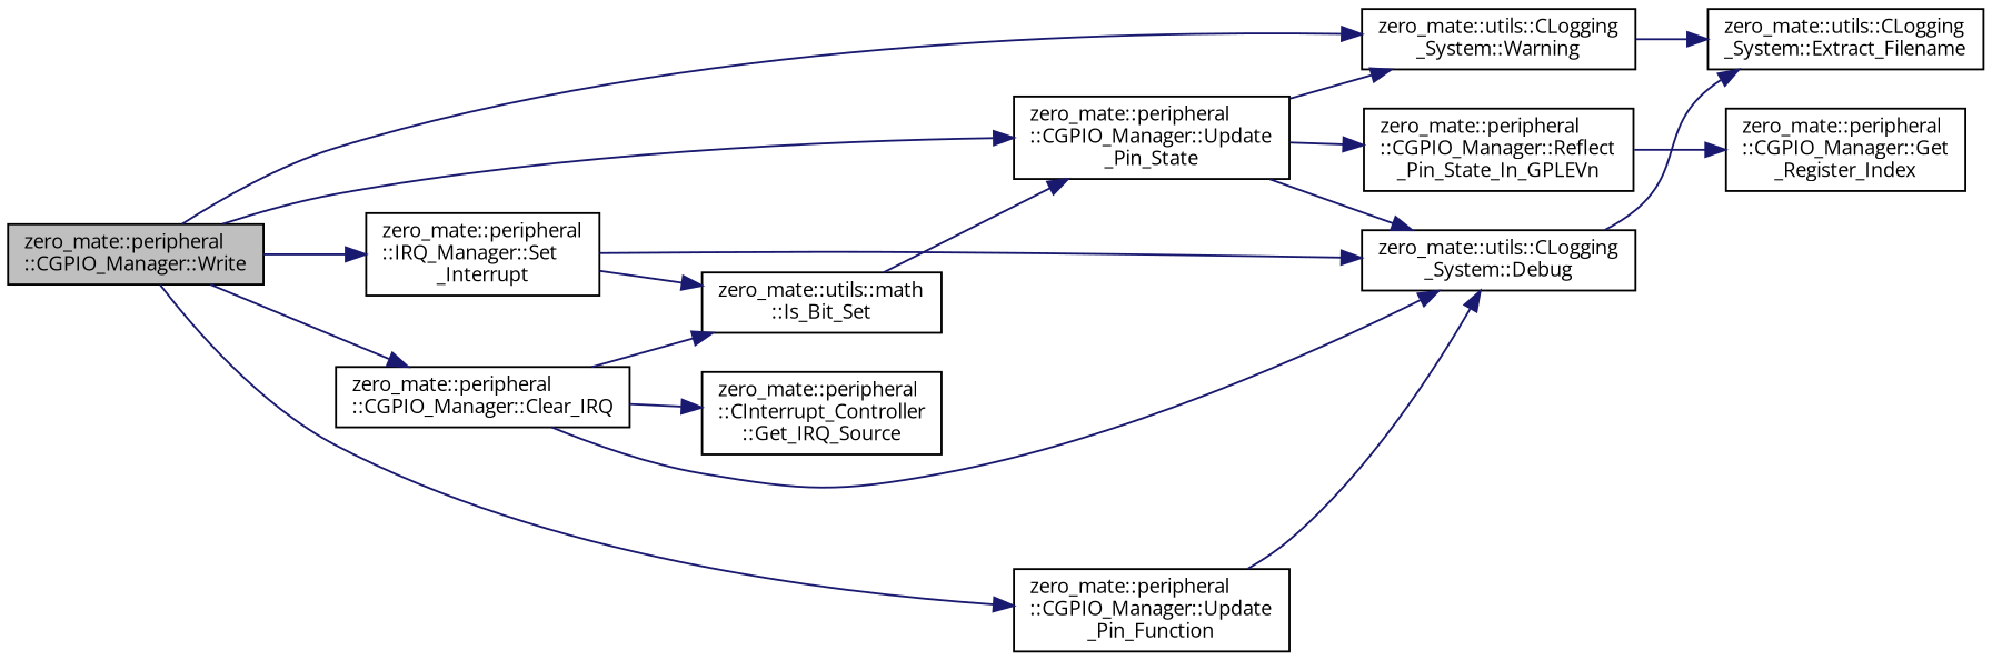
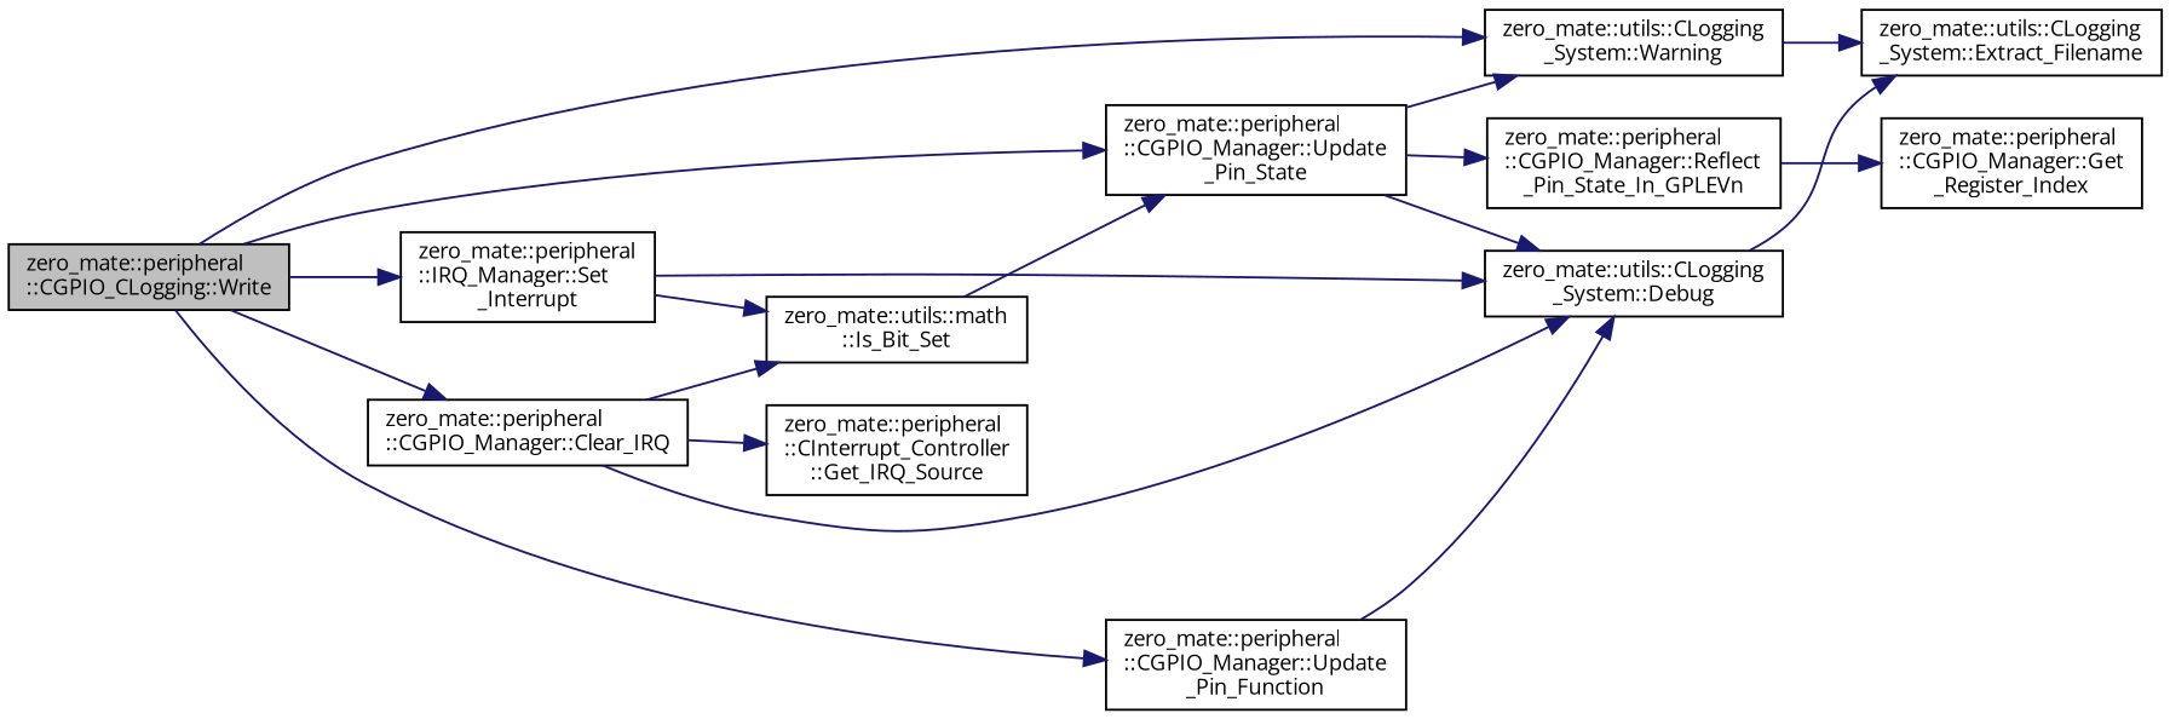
  digraph {
    fontname="Open Sans"
    rankdir=LR
    node [color=black fontname="Open Sans" fontsize=10 shape=record]
    edge [color=midnightblue fontname="Open Sans" fontsize=10 labelfontname=Helvetica labelfontsize=10 style=solid]
-   n1 [fillcolor=grey75 fontcolor=black height=0.2 label="zero_mate::peripheral\l::CGPIO_Manager::Write" style=filled width=0.4]
+   n1 [fillcolor=grey75 fontcolor=black height=0.2 label="zero_mate::peripheral\l::CGPIO_CLogging::Write" style=filled width=0.4]
    n2 [height=0.2 label="zero_mate::peripheral\l::CGPIO_Manager::Clear_IRQ" width=0.4]
    n3 [height=0.2 label="zero_mate::peripheral\l::IRQ_Manager::Set\l_Interrupt" width=0.4]
    n4 [height=0.2 label="zero_mate::peripheral\l::CGPIO_Manager::Update\l_Pin_Function" width=0.4]
    n5 [height=0.2 label="zero_mate::peripheral\l::CGPIO_Manager::Update\l_Pin_State" width=0.4]
    n6 [height=0.2 label="zero_mate::utils::CLogging\l_System::Warning" width=0.4]
    n7 [height=0.2 label="zero_mate::utils::CLogging\l_System::Debug" width=0.4]
    n8 [height=0.2 label="zero_mate::peripheral\l::CInterrupt_Controller\l::Get_IRQ_Source" width=0.4]
    n9 [height=0.2 label="zero_mate::utils::math\l::Is_Bit_Set" width=0.4]
    n10 [height=0.2 label="zero_mate::peripheral\l::CGPIO_Manager::Reflect\l_Pin_State_In_GPLEVn" width=0.4]
    n11 [height=0.2 label="zero_mate::utils::CLogging\l_System::Extract_Filename" width=0.4]
    n12 [height=0.2 label="zero_mate::peripheral\l::CGPIO_Manager::Get\l_Register_Index" width=0.4]
    n1 -> n2
    n1 -> n3
    n1 -> n4
    n1 -> n5
    n1 -> n6
    n2 -> n7
    n2 -> n8
    n2 -> n9
    n3 -> n7
    n3 -> n9
    n4 -> n7
    n5 -> n6
    n5 -> n7
    n5 -> n10
    n6 -> n11
    n7 -> n11
    n9 -> n5
    n10 -> n12
  }
